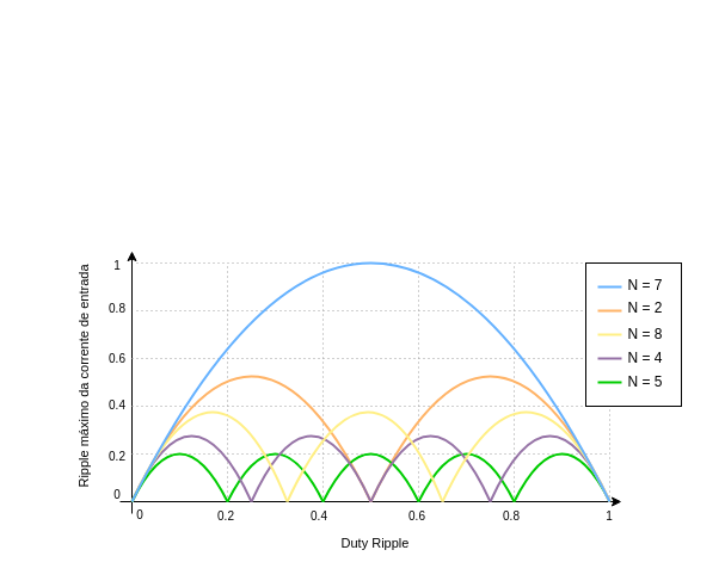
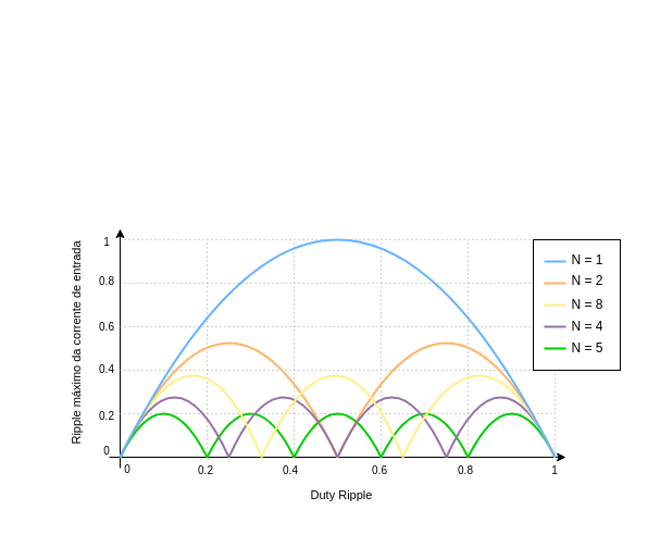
  <mxCell id="0" />
  <mxCell id="1" parent="0" />
  <mxCell id="2" value="" style="endArrow=classic;html=1;rounded=0;" parent="1" edge="1"><mxGeometry width="50" height="50" relative="1" as="geometry"><mxPoint x="100" y="420" as="sourcePoint" /><mxPoint x="520" y="420" as="targetPoint" /></mxGeometry></mxCell>
  <mxCell id="3" value="" style="endArrow=classic;html=1;rounded=0;" parent="1" edge="1"><mxGeometry width="50" height="50" relative="1" as="geometry"><mxPoint x="110" y="430" as="sourcePoint" /><mxPoint x="110" y="210" as="targetPoint" /></mxGeometry></mxCell>
  <mxCell id="4" value="" style="endArrow=none;dashed=1;html=1;dashPattern=1 3;strokeWidth=1;rounded=0;strokeColor=#A1A1A1;" parent="1" edge="1"><mxGeometry width="50" height="50" relative="1" as="geometry"><mxPoint x="190" y="420" as="sourcePoint" /><mxPoint x="190" y="220" as="targetPoint" /></mxGeometry></mxCell>
  <mxCell id="5" value="" style="endArrow=none;dashed=1;html=1;dashPattern=1 3;strokeWidth=1;rounded=0;strokeColor=#A1A1A1;" parent="1" edge="1"><mxGeometry width="50" height="50" relative="1" as="geometry"><mxPoint x="270" y="420" as="sourcePoint" /><mxPoint x="270" y="220" as="targetPoint" /></mxGeometry></mxCell>
  <mxCell id="6" value="" style="endArrow=none;dashed=1;html=1;dashPattern=1 3;strokeWidth=1;rounded=0;strokeColor=#A1A1A1;" parent="1" edge="1"><mxGeometry width="50" height="50" relative="1" as="geometry"><mxPoint x="350" y="420" as="sourcePoint" /><mxPoint x="350" y="220" as="targetPoint" /></mxGeometry></mxCell>
  <mxCell id="7" value="" style="endArrow=none;dashed=1;html=1;dashPattern=1 3;strokeWidth=1;rounded=0;strokeColor=#A1A1A1;" parent="1" edge="1"><mxGeometry width="50" height="50" relative="1" as="geometry"><mxPoint x="430" y="420" as="sourcePoint" /><mxPoint x="430" y="220" as="targetPoint" /></mxGeometry></mxCell>
  <mxCell id="8" value="" style="endArrow=none;dashed=1;html=1;dashPattern=1 3;strokeWidth=1;rounded=0;strokeColor=#A1A1A1;" parent="1" edge="1"><mxGeometry width="50" height="50" relative="1" as="geometry"><mxPoint x="510" y="420" as="sourcePoint" /><mxPoint x="510" y="220" as="targetPoint" /></mxGeometry></mxCell>
  <mxCell id="9" value="" style="endArrow=none;dashed=1;html=1;dashPattern=1 3;strokeWidth=1;rounded=0;strokeColor=#A1A1A1;" parent="1" edge="1"><mxGeometry width="50" height="50" relative="1" as="geometry"><mxPoint x="110" y="380" as="sourcePoint" /><mxPoint x="510" y="380" as="targetPoint" /></mxGeometry></mxCell>
  <mxCell id="10" value="" style="endArrow=none;dashed=1;html=1;dashPattern=1 3;strokeWidth=1;rounded=0;strokeColor=#A1A1A1;" parent="1" edge="1"><mxGeometry width="50" height="50" relative="1" as="geometry"><mxPoint x="110" y="340" as="sourcePoint" /><mxPoint x="510" y="340" as="targetPoint" /></mxGeometry></mxCell>
  <mxCell id="11" value="" style="endArrow=none;dashed=1;html=1;dashPattern=1 3;strokeWidth=1;rounded=0;strokeColor=#A1A1A1;" parent="1" edge="1"><mxGeometry width="50" height="50" relative="1" as="geometry"><mxPoint x="110" y="300" as="sourcePoint" /><mxPoint x="510" y="300" as="targetPoint" /></mxGeometry></mxCell>
  <mxCell id="12" value="" style="endArrow=none;dashed=1;html=1;dashPattern=1 3;strokeWidth=1;rounded=0;strokeColor=#A1A1A1;" parent="1" edge="1"><mxGeometry width="50" height="50" relative="1" as="geometry"><mxPoint x="114" y="260" as="sourcePoint" /><mxPoint x="510" y="260" as="targetPoint" /></mxGeometry></mxCell>
  <mxCell id="13" value="" style="endArrow=none;dashed=1;html=1;dashPattern=1 3;strokeWidth=1;rounded=0;strokeColor=#A1A1A1;" parent="1" edge="1"><mxGeometry width="50" height="50" relative="1" as="geometry"><mxPoint x="114" y="220" as="sourcePoint" /><mxPoint x="510" y="220" as="targetPoint" /></mxGeometry></mxCell>
  <mxCell id="14" value="" style="endArrow=none;html=1;rounded=0;strokeColor=none;strokeWidth=1;curved=1;" parent="1" edge="1"><mxGeometry width="50" height="50" relative="1" as="geometry"><mxPoint x="110" y="420" as="sourcePoint" /><mxPoint x="190" y="420" as="targetPoint" /><Array as="points"><mxPoint x="150" y="340" /></Array></mxGeometry></mxCell>
  <mxCell id="15" value="" style="endArrow=none;html=1;rounded=0;strokeColor=#00FFFF;strokeWidth=1;curved=1;" parent="1" edge="1"><mxGeometry width="50" height="50" relative="1" as="geometry"><mxPoint x="190" y="420" as="sourcePoint" /><mxPoint x="270" y="420" as="targetPoint" /><Array as="points"><mxPoint x="230" y="340" /></Array></mxGeometry></mxCell>
  <mxCell id="16" value="" style="endArrow=none;html=1;rounded=0;strokeColor=#00FFFF;strokeWidth=1;curved=1;" parent="1" edge="1"><mxGeometry width="50" height="50" relative="1" as="geometry"><mxPoint x="270" y="420" as="sourcePoint" /><mxPoint x="350" y="420" as="targetPoint" /><Array as="points"><mxPoint x="310" y="340" /></Array></mxGeometry></mxCell>
  <mxCell id="17" value="" style="endArrow=none;html=1;rounded=0;strokeColor=#00CC00;strokeWidth=2;curved=1;fillColor=#d5e8d4;" parent="1" edge="1"><mxGeometry width="50" height="50" relative="1" as="geometry"><mxPoint x="350" y="420" as="sourcePoint" /><mxPoint x="430" y="420" as="targetPoint" /><Array as="points"><mxPoint x="390" y="340" /></Array></mxGeometry></mxCell>
  <mxCell id="18" value="" style="endArrow=none;html=1;rounded=0;strokeColor=#00CC00;strokeWidth=2;curved=1;fillColor=#d5e8d4;" parent="1" edge="1"><mxGeometry width="50" height="50" relative="1" as="geometry"><mxPoint x="430" y="420" as="sourcePoint" /><mxPoint x="510" y="420" as="targetPoint" /><Array as="points"><mxPoint x="470" y="340" /></Array></mxGeometry></mxCell>
  <mxCell id="19" value="" style="endArrow=none;html=1;strokeWidth=2;rounded=0;curved=1;strokeColor=#FFB366;fillColor=#e1d5e7;" parent="1" edge="1"><mxGeometry width="50" height="50" relative="1" as="geometry"><mxPoint x="110" y="420" as="sourcePoint" /><mxPoint x="310" y="420" as="targetPoint" /><Array as="points"><mxPoint x="210" y="210" /></Array></mxGeometry></mxCell>
  <mxCell id="20" value="" style="endArrow=none;html=1;strokeWidth=2;rounded=0;curved=1;strokeColor=#FFB366;fillColor=#e1d5e7;" parent="1" edge="1"><mxGeometry width="50" height="50" relative="1" as="geometry"><mxPoint x="310" y="420" as="sourcePoint" /><mxPoint x="510" y="420" as="targetPoint" /><Array as="points"><mxPoint x="410" y="210" /></Array></mxGeometry></mxCell>
  <mxCell id="21" value="" style="endArrow=none;html=1;rounded=0;strokeColor=#00CC00;strokeWidth=2;curved=1;fillColor=#d5e8d4;" parent="1" edge="1"><mxGeometry width="50" height="50" relative="1" as="geometry"><mxPoint x="190" y="420" as="sourcePoint" /><mxPoint x="270" y="420" as="targetPoint" /><Array as="points"><mxPoint x="230" y="340" /></Array></mxGeometry></mxCell>
  <mxCell id="22" value="" style="endArrow=none;html=1;rounded=0;strokeColor=#00CC00;strokeWidth=2;curved=1;fillColor=#d5e8d4;" parent="1" edge="1"><mxGeometry width="50" height="50" relative="1" as="geometry"><mxPoint x="270" y="420" as="sourcePoint" /><mxPoint x="350" y="420" as="targetPoint" /><Array as="points"><mxPoint x="310" y="340" /></Array></mxGeometry></mxCell>
  <mxCell id="23" value="" style="endArrow=none;html=1;strokeWidth=2;rounded=0;curved=1;fillColor=#e1d5e7;strokeColor=#9673a6;" parent="1" edge="1"><mxGeometry width="50" height="50" relative="1" as="geometry"><mxPoint x="110" y="420" as="sourcePoint" /><mxPoint x="210" y="420" as="targetPoint" /><Array as="points"><mxPoint x="160" y="310" /></Array></mxGeometry></mxCell>
  <mxCell id="24" value="" style="endArrow=none;html=1;strokeWidth=2;rounded=0;curved=1;fillColor=#e1d5e7;strokeColor=#9673a6;" parent="1" edge="1"><mxGeometry width="50" height="50" relative="1" as="geometry"><mxPoint x="210" y="420" as="sourcePoint" /><mxPoint x="310" y="420" as="targetPoint" /><Array as="points"><mxPoint x="260" y="310" /></Array></mxGeometry></mxCell>
  <mxCell id="25" value="" style="endArrow=none;html=1;strokeWidth=2;rounded=0;curved=1;fillColor=#e1d5e7;strokeColor=#9673a6;" parent="1" edge="1"><mxGeometry width="50" height="50" relative="1" as="geometry"><mxPoint x="310" y="420" as="sourcePoint" /><mxPoint x="410" y="420" as="targetPoint" /><Array as="points"><mxPoint x="360" y="310" /></Array></mxGeometry></mxCell>
  <mxCell id="26" value="" style="endArrow=none;html=1;strokeWidth=2;rounded=0;curved=1;fillColor=#e1d5e7;strokeColor=#9673a6;" parent="1" edge="1"><mxGeometry width="50" height="50" relative="1" as="geometry"><mxPoint x="410" y="420" as="sourcePoint" /><mxPoint x="510" y="420" as="targetPoint" /><Array as="points"><mxPoint x="460" y="310" /></Array></mxGeometry></mxCell>
  <mxCell id="27" value="" style="endArrow=none;html=1;strokeWidth=2;rounded=0;curved=1;fillColor=#e1d5e7;strokeColor=#FFEF85;" parent="1" edge="1"><mxGeometry width="50" height="50" relative="1" as="geometry"><mxPoint x="110" y="420" as="sourcePoint" /><mxPoint x="240" y="420" as="targetPoint" /><Array as="points"><mxPoint x="180" y="270" /></Array></mxGeometry></mxCell>
  <mxCell id="28" value="" style="endArrow=none;html=1;strokeWidth=2;rounded=0;curved=1;fillColor=#e1d5e7;strokeColor=#FFEF85;" parent="1" edge="1"><mxGeometry width="50" height="50" relative="1" as="geometry"><mxPoint x="240" y="420" as="sourcePoint" /><mxPoint x="370" y="420" as="targetPoint" /><Array as="points"><mxPoint x="310" y="270" /></Array></mxGeometry></mxCell>
  <mxCell id="29" value="" style="endArrow=none;html=1;strokeWidth=2;rounded=0;curved=1;fillColor=#e1d5e7;strokeColor=#FFEF85;" parent="1" edge="1"><mxGeometry width="50" height="50" relative="1" as="geometry"><mxPoint x="370" y="420" as="sourcePoint" /><mxPoint x="510" y="420" as="targetPoint" /><Array as="points"><mxPoint x="440" y="270" /></Array></mxGeometry></mxCell>
  <mxCell id="30" value="" style="endArrow=none;html=1;rounded=0;strokeColor=#00CC00;strokeWidth=2;curved=1;fillColor=#d5e8d4;" parent="1" edge="1"><mxGeometry width="50" height="50" relative="1" as="geometry"><mxPoint x="110" y="420" as="sourcePoint" /><mxPoint x="190" y="420" as="targetPoint" /><Array as="points"><mxPoint x="150" y="340" /></Array></mxGeometry></mxCell>
  <mxCell id="31" value="" style="rounded=0;whiteSpace=wrap;html=1;" parent="1" vertex="1"><mxGeometry x="490" y="220" width="80" height="120" as="geometry" /></mxCell>
  <mxCell id="32" value="" style="endArrow=none;html=1;rounded=0;strokeColor=#66B2FF;strokeWidth=2;curved=1;fillColor=#dae8fc;" parent="1" edge="1"><mxGeometry width="50" height="50" relative="1" as="geometry"><mxPoint x="110" y="420" as="sourcePoint" /><mxPoint x="510" y="420" as="targetPoint" /><Array as="points"><mxPoint x="310" y="20" /></Array></mxGeometry></mxCell>
  <mxCell id="33" value="N = 2" style="text;html=1;strokeColor=none;fillColor=none;align=center;verticalAlign=middle;whiteSpace=wrap;rounded=0;" parent="1" vertex="1"><mxGeometry x="495" y="243" width="90" height="30" as="geometry" /></mxCell>
- <mxCell id="34" value="N = 7" style="text;html=1;strokeColor=none;fillColor=none;align=center;verticalAlign=middle;whiteSpace=wrap;rounded=0;" parent="1" vertex="1"><mxGeometry x="495" y="224" width="90" height="30" as="geometry" /></mxCell>
+ <mxCell id="34" value="N = 1" style="text;html=1;strokeColor=none;fillColor=none;align=center;verticalAlign=middle;whiteSpace=wrap;rounded=0;" parent="1" vertex="1"><mxGeometry x="495" y="224" width="90" height="30" as="geometry" /></mxCell>
  <mxCell id="35" value="N = 8" style="text;html=1;strokeColor=none;fillColor=none;align=center;verticalAlign=middle;whiteSpace=wrap;rounded=0;" parent="1" vertex="1"><mxGeometry x="495" y="265" width="90" height="30" as="geometry" /></mxCell>
  <mxCell id="36" value="N = 4" style="text;html=1;strokeColor=none;fillColor=none;align=center;verticalAlign=middle;whiteSpace=wrap;rounded=0;" parent="1" vertex="1"><mxGeometry x="495" y="285" width="90" height="30" as="geometry" /></mxCell>
  <mxCell id="37" value="N = 5" style="text;html=1;strokeColor=none;fillColor=none;align=center;verticalAlign=middle;whiteSpace=wrap;rounded=0;" parent="1" vertex="1"><mxGeometry x="495" y="305" width="90" height="30" as="geometry" /></mxCell>
  <mxCell id="38" value="" style="endArrow=none;html=1;rounded=0;strokeColor=#66B2FF;strokeWidth=2;curved=1;" parent="1" edge="1"><mxGeometry width="50" height="50" relative="1" as="geometry"><mxPoint x="500" y="240" as="sourcePoint" /><mxPoint x="520" y="240" as="targetPoint" /><Array as="points" /></mxGeometry></mxCell>
  <mxCell id="39" value="" style="endArrow=none;html=1;strokeWidth=2;rounded=0;curved=1;strokeColor=#FFB366;fillColor=#e1d5e7;" parent="1" edge="1"><mxGeometry width="50" height="50" relative="1" as="geometry"><mxPoint x="500" y="260" as="sourcePoint" /><mxPoint x="520" y="260" as="targetPoint" /><Array as="points" /></mxGeometry></mxCell>
  <mxCell id="40" value="" style="endArrow=none;html=1;strokeWidth=2;rounded=0;curved=1;strokeColor=#FFEF85;fillColor=#e1d5e7;" parent="1" edge="1"><mxGeometry width="50" height="50" relative="1" as="geometry"><mxPoint x="500" y="280" as="sourcePoint" /><mxPoint x="520" y="280" as="targetPoint" /><Array as="points" /></mxGeometry></mxCell>
  <mxCell id="41" value="" style="endArrow=none;html=1;strokeWidth=2;rounded=0;curved=1;strokeColor=#9673a6;fillColor=#e1d5e7;" parent="1" edge="1"><mxGeometry width="50" height="50" relative="1" as="geometry"><mxPoint x="500" y="300" as="sourcePoint" /><mxPoint x="520" y="300" as="targetPoint" /><Array as="points" /></mxGeometry></mxCell>
  <mxCell id="42" value="" style="endArrow=none;html=1;strokeWidth=2;rounded=0;curved=1;strokeColor=#00CC00;fillColor=#e1d5e7;" parent="1" edge="1"><mxGeometry width="50" height="50" relative="1" as="geometry"><mxPoint x="500" y="320" as="sourcePoint" /><mxPoint x="520" y="320" as="targetPoint" /><Array as="points" /></mxGeometry></mxCell>
  <mxCell id="43" value="&lt;font style=&quot;font-size: 11px&quot;&gt;Duty Ripple&lt;/font&gt;" style="text;html=1;strokeColor=none;fillColor=none;align=center;verticalAlign=middle;whiteSpace=wrap;rounded=0;" parent="1" vertex="1"><mxGeometry x="264" y="440" width="100" height="30" as="geometry" /></mxCell>
  <mxCell id="44" value="&lt;font style=&quot;font-size: 11px&quot;&gt;Ripple máximo da corrente de entrada&lt;/font&gt;" style="text;html=1;strokeColor=none;fillColor=none;align=center;verticalAlign=middle;whiteSpace=wrap;rounded=0;horizontal=0;" parent="1" vertex="1"><mxGeometry x="20" y="190" width="100" height="250" as="geometry" /></mxCell>
  <mxCell id="45" value="&lt;font style=&quot;font-size: 10px&quot;&gt;0.8&lt;/font&gt;" style="text;html=1;strokeColor=none;fillColor=none;align=center;verticalAlign=middle;whiteSpace=wrap;rounded=0;" parent="1" vertex="1"><mxGeometry x="413" y="420" width="30" height="23" as="geometry" /></mxCell>
  <mxCell id="46" value="&lt;font style=&quot;font-size: 10px&quot;&gt;0.6&lt;/font&gt;" style="text;html=1;strokeColor=none;fillColor=none;align=center;verticalAlign=middle;whiteSpace=wrap;rounded=0;" parent="1" vertex="1"><mxGeometry x="334" y="420" width="30" height="23" as="geometry" /></mxCell>
  <mxCell id="47" value="&lt;font style=&quot;font-size: 10px&quot;&gt;0.4&lt;/font&gt;" style="text;html=1;strokeColor=none;fillColor=none;align=center;verticalAlign=middle;whiteSpace=wrap;rounded=0;" parent="1" vertex="1"><mxGeometry x="252" y="420" width="30" height="23" as="geometry" /></mxCell>
  <mxCell id="48" value="&lt;font style=&quot;font-size: 10px&quot;&gt;0.2&lt;/font&gt;" style="text;html=1;strokeColor=none;fillColor=none;align=center;verticalAlign=middle;whiteSpace=wrap;rounded=0;" parent="1" vertex="1"><mxGeometry x="174" y="420" width="30" height="23" as="geometry" /></mxCell>
  <mxCell id="49" value="&lt;font style=&quot;font-size: 10px&quot;&gt;0&lt;/font&gt;" style="text;html=1;strokeColor=none;fillColor=none;align=center;verticalAlign=middle;whiteSpace=wrap;rounded=0;" parent="1" vertex="1"><mxGeometry x="102" y="419" width="30" height="23" as="geometry" /></mxCell>
  <mxCell id="50" value="&lt;font style=&quot;font-size: 10px&quot;&gt;0&lt;/font&gt;" style="text;html=1;strokeColor=none;fillColor=none;align=center;verticalAlign=middle;whiteSpace=wrap;rounded=0;" parent="1" vertex="1"><mxGeometry x="83" y="402" width="30" height="23" as="geometry" /></mxCell>
  <mxCell id="51" value="&lt;font style=&quot;font-size: 10px&quot;&gt;0.2&lt;/font&gt;" style="text;html=1;strokeColor=none;fillColor=none;align=center;verticalAlign=middle;whiteSpace=wrap;rounded=0;" parent="1" vertex="1"><mxGeometry x="83" y="370" width="30" height="23" as="geometry" /></mxCell>
  <mxCell id="52" value="&lt;font style=&quot;font-size: 10px&quot;&gt;0.4&lt;/font&gt;" style="text;html=1;strokeColor=none;fillColor=none;align=center;verticalAlign=middle;whiteSpace=wrap;rounded=0;" parent="1" vertex="1"><mxGeometry x="83" y="327.5" width="30" height="23" as="geometry" /></mxCell>
  <mxCell id="53" value="&lt;font style=&quot;font-size: 10px&quot;&gt;0.6&lt;/font&gt;" style="text;html=1;strokeColor=none;fillColor=none;align=center;verticalAlign=middle;whiteSpace=wrap;rounded=0;" parent="1" vertex="1"><mxGeometry x="83" y="288.5" width="30" height="23" as="geometry" /></mxCell>
  <mxCell id="54" value="&lt;font style=&quot;font-size: 10px&quot;&gt;0.8&lt;/font&gt;" style="text;html=1;strokeColor=none;fillColor=none;align=center;verticalAlign=middle;whiteSpace=wrap;rounded=0;" parent="1" vertex="1"><mxGeometry x="83" y="246.5" width="30" height="23" as="geometry" /></mxCell>
  <mxCell id="55" value="&lt;font style=&quot;font-size: 10px&quot;&gt;1&lt;/font&gt;" style="text;html=1;strokeColor=none;fillColor=none;align=center;verticalAlign=middle;whiteSpace=wrap;rounded=0;" parent="1" vertex="1"><mxGeometry x="83" y="210" width="30" height="23" as="geometry" /></mxCell>
  <mxCell id="56" value="&lt;font style=&quot;font-size: 10px&quot;&gt;1&lt;/font&gt;" style="text;html=1;strokeColor=none;fillColor=none;align=center;verticalAlign=middle;whiteSpace=wrap;rounded=0;" parent="1" vertex="1"><mxGeometry x="495" y="420" width="30" height="23" as="geometry" /></mxCell>
